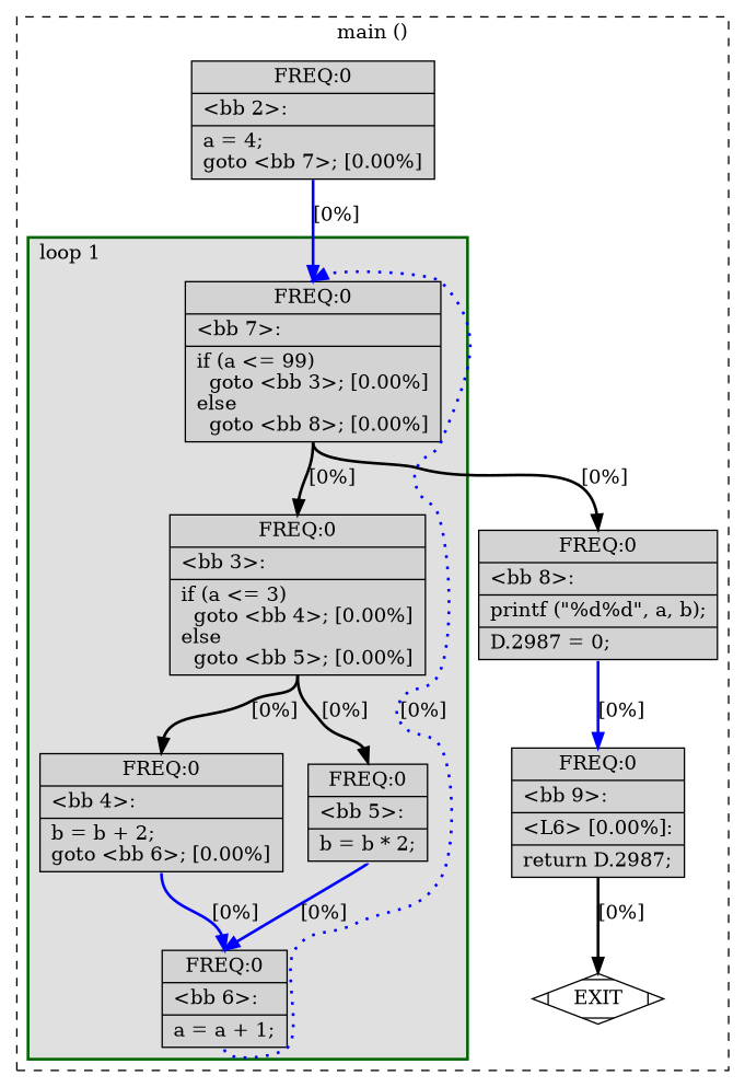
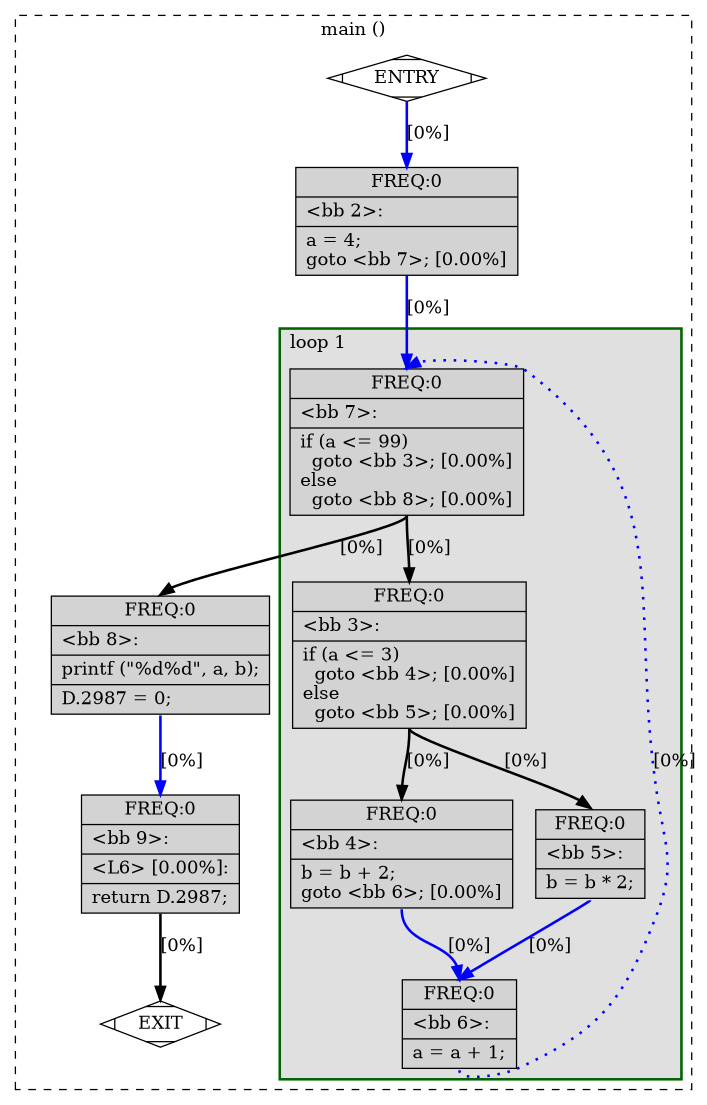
  digraph {
    node [fillcolor=lightgrey shape=record style=filled]
    edge [color=blue constraint=true headport=n style="solid,bold" tailport=s weight=10]
    n1 [label="{ FREQ:0 |\<bb\ 7\>:\l|if\ (a\ \<=\ 99)\l\ \ goto\ \<bb\ 3\>;\ [0.00%]\lelse\l\ \ goto\ \<bb\ 8\>;\ [0.00%]\l}"]
    n2 [label="{ FREQ:0 |\<bb\ 3\>:\l|if\ (a\ \<=\ 3)\l\ \ goto\ \<bb\ 4\>;\ [0.00%]\lelse\l\ \ goto\ \<bb\ 5\>;\ [0.00%]\l}"]
    n3 [label="{ FREQ:0 |\<bb\ 4\>:\l|b\ =\ b\ +\ 2;\lgoto\ \<bb\ 6\>;\ [0.00%]\l}"]
    n4 [label="{ FREQ:0 |\<bb\ 5\>:\l|b\ =\ b\ *\ 2;\l}"]
    n5 [label="{ FREQ:0 |\<bb\ 6\>:\l|a\ =\ a\ +\ 1;\l}"]
    n6 [label="{ FREQ:0 |\<bb\ 8\>:\l|printf\ (\"%d%d\",\ a,\ b);\l|D.2987\ =\ 0;\l}"]
+   n7 [fillcolor=white label=ENTRY shape=Mdiamond]
    n8 [fillcolor=white label=EXIT shape=Mdiamond]
    n9 [label="{ FREQ:0 |\<bb\ 2\>:\l|a\ =\ 4;\lgoto\ \<bb\ 7\>;\ [0.00%]\l}"]
    n10 [label="{ FREQ:0 |\<bb\ 9\>:\l|\<L6\>\ [0.00%]:\l|return\ D.2987;\l}"]
    subgraph cluster_1 {
      color=black
      label="main ()"
      style=dashed
      n6
+     n7
      n8
      n9
      n10
      subgraph cluster_2 {
        color=darkgreen
        fillcolor=grey88
        label="loop 1"
        labeljust=l
        penwidth=2
        style=filled
        n1
        n2
        n3
        n4
        n5
      }
    }
    n1 -> n2 [color=black label="[0%]"]
    n1 -> n6 [color=black label="[0%]"]
    n2 -> n3 [color=black label="[0%]"]
    n2 -> n4 [color=black label="[0%]"]
    n3 -> n5 [label="[0%]" weight=100]
    n4 -> n5 [label="[0%]" weight=100]
    n5 -> n1 [constraint=false label="[0%]" style="dotted,bold"]
    n6 -> n10 [label="[0%]" weight=100]
+   n7 -> n8 [style=invis color="" weight=""]
+   n7 -> n9 [label="[0%]" weight=100]
    n9 -> n1 [label="[0%]" weight=100]
    n10 -> n8 [color=black label="[0%]"]
  }
